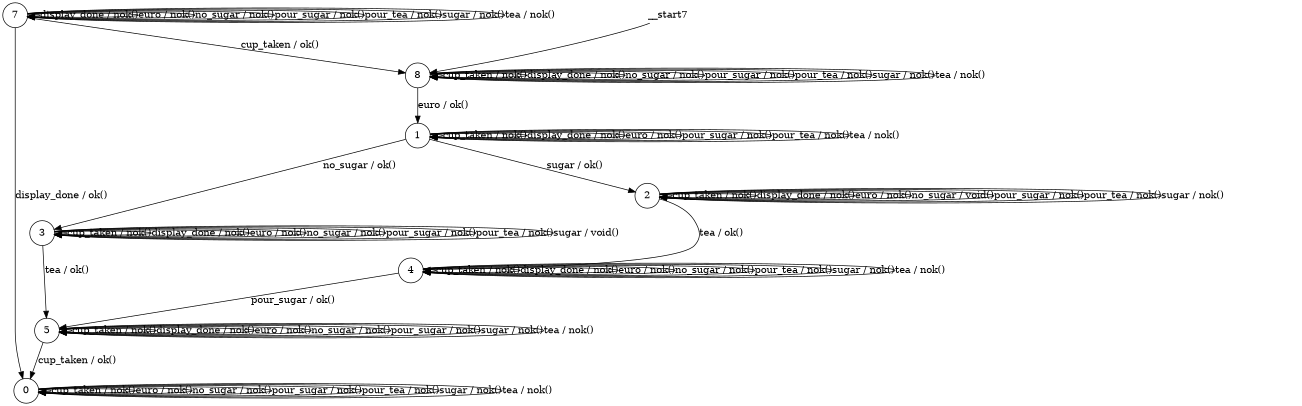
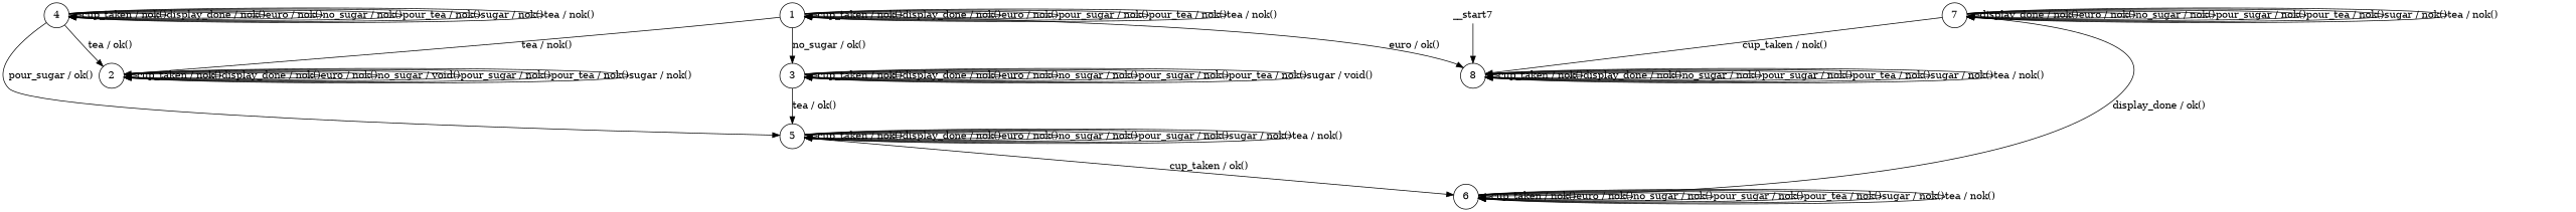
  digraph {
    node [shape=circle]
    n1 [label=8]
    n2 [label=1]
    n3 [label=2]
    n4 [label=3]
    n5 [label=4]
    n6 [label=5]
-   n7 [label=0]
+   n7 [label=6]
    n8 [label=7]
    n9 [height=0 label=__start7 shape=none width=0]
    n1 -> n1 [label="cup_taken / nok()"]
    n1 -> n1 [label="display_done / nok()"]
    n1 -> n1 [label="no_sugar / nok()"]
    n1 -> n1 [label="pour_sugar / nok()"]
    n1 -> n1 [label="pour_tea / nok()"]
    n1 -> n1 [label="sugar / nok()"]
    n1 -> n1 [label="tea / nok()"]
-   n1 -> n2 [label="euro / ok()"]
+   n2 -> n1 [label="euro / ok()"]
    n2 -> n2 [label="cup_taken / nok()"]
    n2 -> n2 [label="display_done / nok()"]
    n2 -> n2 [label="euro / nok()"]
    n2 -> n2 [label="pour_sugar / nok()"]
    n2 -> n2 [label="pour_tea / nok()"]
    n2 -> n2 [label="tea / nok()"]
-   n2 -> n3 [label="sugar / ok()"]
+   n2 -> n3 [label="tea / nok()"]
    n2 -> n4 [label="no_sugar / ok()"]
    n3 -> n3 [label="cup_taken / nok()"]
    n3 -> n3 [label="display_done / nok()"]
    n3 -> n3 [label="euro / nok()"]
    n3 -> n3 [label="no_sugar / void()"]
    n3 -> n3 [label="pour_sugar / nok()"]
    n3 -> n3 [label="pour_tea / nok()"]
    n3 -> n3 [label="sugar / nok()"]
-   n3 -> n5 [label="tea / ok()"]
+   n5 -> n3 [label="tea / ok()"]
    n4 -> n4 [label="cup_taken / nok()"]
    n4 -> n4 [label="display_done / nok()"]
    n4 -> n4 [label="euro / nok()"]
    n4 -> n4 [label="no_sugar / nok()"]
    n4 -> n4 [label="pour_sugar / nok()"]
    n4 -> n4 [label="pour_tea / nok()"]
    n4 -> n4 [label="sugar / void()"]
    n4 -> n6 [label="tea / ok()"]
    n5 -> n5 [label="cup_taken / nok()"]
    n5 -> n5 [label="display_done / nok()"]
    n5 -> n5 [label="euro / nok()"]
    n5 -> n5 [label="no_sugar / nok()"]
    n5 -> n5 [label="pour_tea / nok()"]
    n5 -> n5 [label="sugar / nok()"]
    n5 -> n5 [label="tea / nok()"]
    n5 -> n6 [label="pour_sugar / ok()"]
    n6 -> n6 [label="cup_taken / nok()"]
    n6 -> n6 [label="display_done / nok()"]
    n6 -> n6 [label="euro / nok()"]
    n6 -> n6 [label="no_sugar / nok()"]
    n6 -> n6 [label="pour_sugar / nok()"]
    n6 -> n6 [label="sugar / nok()"]
    n6 -> n6 [label="tea / nok()"]
    n6 -> n7 [label="cup_taken / ok()"]
    n7 -> n7 [label="cup_taken / nok()"]
    n7 -> n7 [label="euro / nok()"]
    n7 -> n7 [label="no_sugar / nok()"]
    n7 -> n7 [label="pour_sugar / nok()"]
    n7 -> n7 [label="pour_tea / nok()"]
    n7 -> n7 [label="sugar / nok()"]
    n7 -> n7 [label="tea / nok()"]
-   n8 -> n1 [label="cup_taken / ok()"]
+   n8 -> n1 [label="cup_taken / nok()"]
    n8 -> n7 [label="display_done / ok()"]
    n8 -> n8 [label="display_done / nok()"]
    n8 -> n8 [label="euro / nok()"]
    n8 -> n8 [label="no_sugar / nok()"]
    n8 -> n8 [label="pour_sugar / nok()"]
    n8 -> n8 [label="pour_tea / nok()"]
    n8 -> n8 [label="sugar / nok()"]
    n8 -> n8 [label="tea / nok()"]
    n9 -> n1
  }
